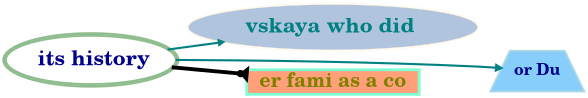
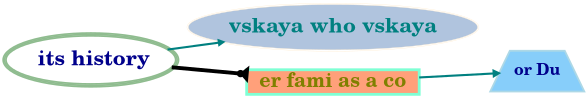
  strict digraph {
    labeljust=l
    rankdir=LR
    node [fontcolor="#00008B" fontname="C059 Bold" fontsize=60 penwidth=5 shape=ellipse style=filled]
    edge [arrowhead=normal arrowsize=1.25 color=teal penwidth=6 style=solid]
    n1 [color=darkseagreen fillcolor=white height=1.6757 label=" its history" peripheries=3 width=6.488]
-   n2 [color=blanchedalmond fillcolor=lightsteelblue fontcolor="#008080" height=1.5646 label="vskaya who did " penwidth=1 peripheries=2 width=9.4214]
+   n2 [color=blanchedalmond fillcolor=lightsteelblue fontcolor="#008080" height=1.5646 label="vskaya who vskaya" penwidth=1 peripheries=2 width=9.4214]
    n3 [color=lightblue fillcolor=lightskyblue fontsize=45 height=1.6111 label="or Du" shape=trapezium width=3.7222]
    n4 [color=aquamarine fillcolor=lightsalmon fontcolor="#808000" fontsize=56 height=0.97222 label="er fami as a co" penwidth=8 shape=box width=6.8194]
    n1 -> n2
-   n1 -> n3 [arrowsize=1.5]
+   n4 -> n3 [arrowsize=1.5]
    n1 -> n4 [arrowhead=invodot color=black penwidth=11]
  }
